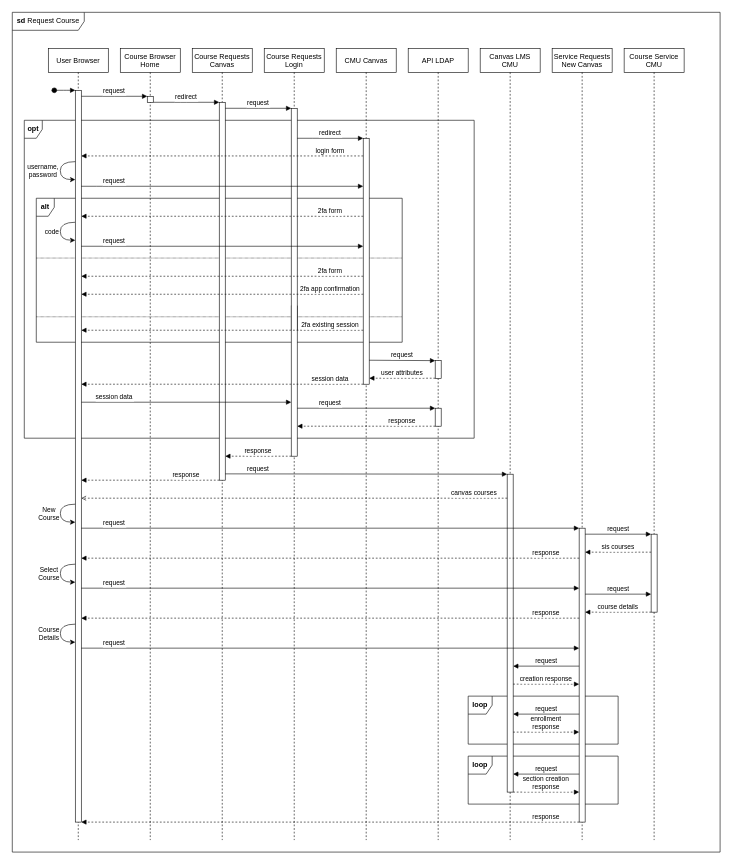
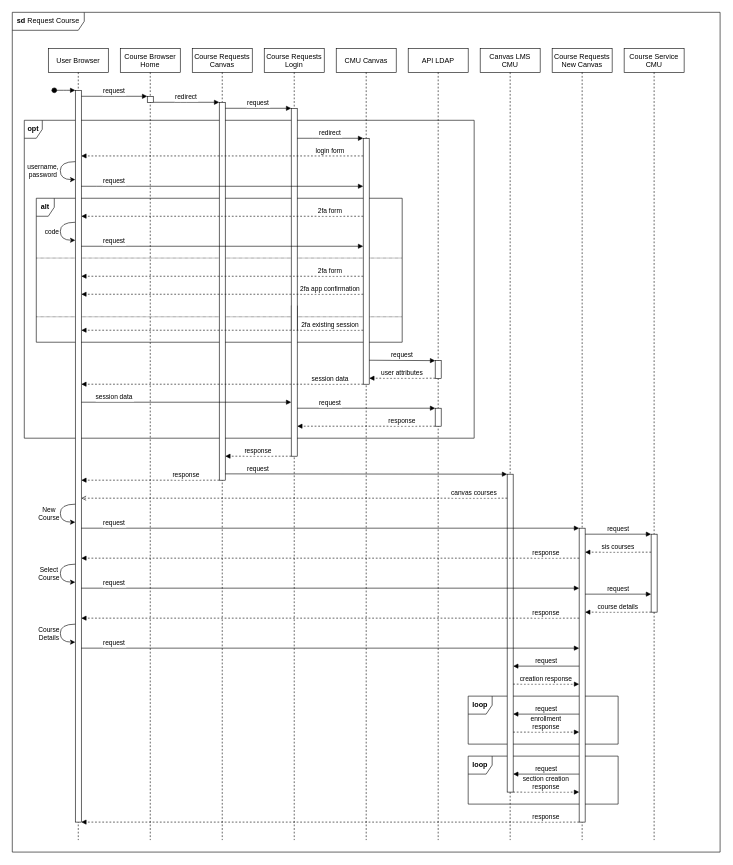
  <mxCell id="0" />
  <mxCell id="1" parent="0" />
  <mxCell id="2" value="&lt;b&gt;sd&lt;/b&gt; Request Course" style="shape=umlFrame;whiteSpace=wrap;html=1;width=120;height=30;movable=1;resizable=1;allowArrows=1;collapsible=0;container=1;" vertex="1" parent="1"><mxGeometry x="20" y="20" width="1180" height="1400" as="geometry" /></mxCell>
  <mxCell id="3" value="&lt;b&gt;loop&lt;/b&gt;" style="shape=umlFrame;whiteSpace=wrap;html=1;width=40;height=30;" vertex="1" parent="1"><mxGeometry x="780" y="1260" width="250" height="80" as="geometry" /></mxCell>
  <mxCell id="4" value="&lt;b&gt;loop&lt;/b&gt;" style="shape=umlFrame;whiteSpace=wrap;html=1;width=40;height=30;" vertex="1" parent="1"><mxGeometry x="780" y="1160" width="250" height="80" as="geometry" /></mxCell>
  <mxCell id="5" value="&lt;b&gt;opt&lt;/b&gt;" style="shape=umlFrame;whiteSpace=wrap;html=1;width=30;height=30;" vertex="1" parent="1"><mxGeometry x="40" y="200" width="750" height="530" as="geometry" /></mxCell>
  <mxCell id="6" value="" style="group" vertex="1" connectable="0" parent="1"><mxGeometry x="60" y="330" width="610" height="240" as="geometry" /></mxCell>
  <mxCell id="7" value="" style="group" vertex="1" connectable="0" parent="6"><mxGeometry width="610" height="240" as="geometry" /></mxCell>
  <mxCell id="8" value="&lt;b&gt;alt&lt;/b&gt;" style="shape=umlFrame;whiteSpace=wrap;html=1;width=30;height=30;" vertex="1" parent="7"><mxGeometry width="610" height="240.0" as="geometry" /></mxCell>
  <mxCell id="9" value="" style="line;strokeWidth=1;fillColor=none;align=left;verticalAlign=middle;spacingTop=-1;spacingLeft=3;spacingRight=3;rotatable=0;labelPosition=right;points=[];portConstraint=eastwest;dashed=1;dashPattern=1 1;" vertex="1" parent="7"><mxGeometry y="94.026" width="610" height="11.294" as="geometry" /></mxCell>
  <mxCell id="10" value="" style="line;strokeWidth=1;fillColor=none;align=left;verticalAlign=middle;spacingTop=-1;spacingLeft=3;spacingRight=3;rotatable=0;labelPosition=right;points=[];portConstraint=eastwest;dashed=1;dashPattern=1 1;" vertex="1" parent="6"><mxGeometry y="191.939" width="610" height="11.294" as="geometry" /></mxCell>
  <mxCell id="11" value="Course Requests&#10;Canvas" style="shape=umlLifeline;perimeter=lifelinePerimeter;container=1;collapsible=0;recursiveResize=0;rounded=0;shadow=0;strokeWidth=1;" vertex="1" parent="1"><mxGeometry x="320" y="80" width="100" height="1320" as="geometry" /></mxCell>
  <mxCell id="12" value="" style="points=[];perimeter=orthogonalPerimeter;rounded=0;shadow=0;strokeWidth=1;" vertex="1" parent="11"><mxGeometry x="45" y="90" width="10" height="630" as="geometry" /></mxCell>
  <mxCell id="13" value="" style="points=[];perimeter=orthogonalPerimeter;rounded=0;shadow=0;strokeWidth=1;" vertex="1" parent="11"><mxGeometry x="165" y="429.46" width="10" height="40" as="geometry" /></mxCell>
  <mxCell id="14" value="Canvas LMS&#10;CMU" style="shape=umlLifeline;perimeter=lifelinePerimeter;container=1;collapsible=0;recursiveResize=0;rounded=0;shadow=0;strokeWidth=1;" vertex="1" parent="1"><mxGeometry x="800" y="80" width="100" height="1320" as="geometry" /></mxCell>
  <mxCell id="15" value="" style="points=[];perimeter=orthogonalPerimeter;rounded=0;shadow=0;strokeWidth=1;" vertex="1" parent="14"><mxGeometry x="45" y="710" width="10" height="530" as="geometry" /></mxCell>
  <mxCell id="16" value="request" style="verticalAlign=bottom;endArrow=block;shadow=0;strokeWidth=1;" parent="1" source="29" target="19" edge="1"><mxGeometry relative="1" as="geometry"><mxPoint x="240" y="160" as="sourcePoint" /><Array as="points"><mxPoint x="180" y="160" /></Array></mxGeometry></mxCell>
  <mxCell id="17" value="session data" style="verticalAlign=bottom;endArrow=block;shadow=0;strokeWidth=1;" edge="1" parent="1"><mxGeometry x="-0.686" relative="1" as="geometry"><mxPoint x="135" y="670" as="sourcePoint" /><mxPoint x="485" y="670" as="targetPoint" /><mxPoint as="offset" /></mxGeometry></mxCell>
  <mxCell id="18" value="Course Browser&#10;Home" style="shape=umlLifeline;perimeter=lifelinePerimeter;container=1;collapsible=0;recursiveResize=0;rounded=0;shadow=0;strokeWidth=1;" vertex="1" parent="1"><mxGeometry x="200" y="80" width="100" height="1320" as="geometry" /></mxCell>
  <mxCell id="19" value="" style="points=[];perimeter=orthogonalPerimeter;rounded=0;shadow=0;strokeWidth=1;" vertex="1" parent="18"><mxGeometry x="45" y="80" width="10" height="10" as="geometry" /></mxCell>
  <mxCell id="20" value="Course Requests&#10;Login" style="shape=umlLifeline;perimeter=lifelinePerimeter;container=1;collapsible=0;recursiveResize=0;rounded=0;shadow=0;strokeWidth=1;" vertex="1" parent="1"><mxGeometry x="440" y="80" width="100" height="1320" as="geometry" /></mxCell>
  <mxCell id="21" value="" style="points=[];perimeter=orthogonalPerimeter;rounded=0;shadow=0;strokeWidth=1;" vertex="1" parent="20"><mxGeometry x="45" y="100" width="10" height="580" as="geometry" /></mxCell>
  <mxCell id="22" value="CMU Canvas" style="shape=umlLifeline;perimeter=lifelinePerimeter;container=1;collapsible=0;recursiveResize=0;rounded=0;shadow=0;strokeWidth=1;" parent="1" vertex="1"><mxGeometry x="560" y="80" width="100" height="1320" as="geometry" /></mxCell>
  <mxCell id="23" value="" style="points=[];perimeter=orthogonalPerimeter;rounded=0;shadow=0;strokeWidth=1;" parent="22" vertex="1"><mxGeometry x="45" y="150" width="10" height="410" as="geometry" /></mxCell>
  <mxCell id="24" value="login form" style="verticalAlign=bottom;endArrow=block;shadow=0;strokeWidth=1;dashed=1;" edge="1" parent="22"><mxGeometry x="-0.766" relative="1" as="geometry"><mxPoint x="45" y="179.46" as="sourcePoint" /><mxPoint x="-425" y="179.46" as="targetPoint" /><mxPoint as="offset" /></mxGeometry></mxCell>
  <mxCell id="25" value="User Browser" style="shape=umlLifeline;perimeter=lifelinePerimeter;container=1;collapsible=0;recursiveResize=0;rounded=0;shadow=0;strokeWidth=1;" parent="1" vertex="1"><mxGeometry x="80" y="80" width="100" height="1320" as="geometry" /></mxCell>
  <mxCell id="26" value="" style="verticalAlign=bottom;startArrow=oval;endArrow=block;startSize=8;shadow=0;strokeWidth=1;" parent="25" target="29" edge="1"><mxGeometry relative="1" as="geometry"><mxPoint x="10" y="70" as="sourcePoint" /><Array as="points"><mxPoint x="25" y="70" /></Array></mxGeometry></mxCell>
  <mxCell id="27" value="" style="curved=1;endArrow=classic;html=1;rounded=0;" edge="1" parent="25"><mxGeometry width="50" height="50" relative="1" as="geometry"><mxPoint x="45" y="290" as="sourcePoint" /><mxPoint x="45" y="320" as="targetPoint" /><Array as="points"><mxPoint x="20" y="290" /><mxPoint x="20" y="320.0" /></Array></mxGeometry></mxCell>
  <mxCell id="28" value="code" style="edgeLabel;html=1;align=center;verticalAlign=middle;resizable=0;points=[];" vertex="1" connectable="0" parent="27"><mxGeometry x="-0.494" y="2" relative="1" as="geometry"><mxPoint x="-20" y="13" as="offset" /></mxGeometry></mxCell>
  <mxCell id="29" value="" style="points=[];perimeter=orthogonalPerimeter;rounded=0;shadow=0;strokeWidth=1;" parent="25" vertex="1"><mxGeometry x="45" y="70" width="10" height="1220" as="geometry" /></mxCell>
  <mxCell id="30" value="" style="curved=1;endArrow=classic;html=1;rounded=0;" edge="1" parent="25"><mxGeometry width="50" height="50" relative="1" as="geometry"><mxPoint x="45" y="188.92" as="sourcePoint" /><mxPoint x="45" y="218.92" as="targetPoint" /><Array as="points"><mxPoint x="20" y="188.92" /><mxPoint x="20" y="218.92" /></Array></mxGeometry></mxCell>
  <mxCell id="31" value="&lt;div&gt;username,&lt;/div&gt;&lt;div&gt;password&lt;/div&gt;" style="edgeLabel;html=1;align=center;verticalAlign=middle;resizable=0;points=[];" vertex="1" connectable="0" parent="30"><mxGeometry x="-0.494" y="2" relative="1" as="geometry"><mxPoint x="-35" y="13" as="offset" /></mxGeometry></mxCell>
  <mxCell id="32" value="" style="curved=1;endArrow=classic;html=1;rounded=0;" edge="1" parent="25"><mxGeometry width="50" height="50" relative="1" as="geometry"><mxPoint x="45" y="760" as="sourcePoint" /><mxPoint x="45" y="790" as="targetPoint" /><Array as="points"><mxPoint x="20" y="760" /><mxPoint x="20" y="790" /></Array></mxGeometry></mxCell>
  <mxCell id="33" value="&lt;div&gt;New&lt;/div&gt;&lt;div&gt;Course&lt;/div&gt;" style="edgeLabel;html=1;align=center;verticalAlign=middle;resizable=0;points=[];" vertex="1" connectable="0" parent="32"><mxGeometry x="-0.494" y="2" relative="1" as="geometry"><mxPoint x="-25" y="13" as="offset" /></mxGeometry></mxCell>
  <mxCell id="34" value="" style="curved=1;endArrow=classic;html=1;rounded=0;" edge="1" parent="25"><mxGeometry width="50" height="50" relative="1" as="geometry"><mxPoint x="45" y="860" as="sourcePoint" /><mxPoint x="45" y="890" as="targetPoint" /><Array as="points"><mxPoint x="20" y="860" /><mxPoint x="20" y="890" /></Array></mxGeometry></mxCell>
  <mxCell id="35" value="&lt;div&gt;Select&lt;/div&gt;&lt;div&gt;Course&lt;/div&gt;" style="edgeLabel;html=1;align=center;verticalAlign=middle;resizable=0;points=[];" vertex="1" connectable="0" parent="34"><mxGeometry x="-0.494" y="2" relative="1" as="geometry"><mxPoint x="-25" y="13" as="offset" /></mxGeometry></mxCell>
  <mxCell id="36" value="" style="curved=1;endArrow=classic;html=1;rounded=0;" edge="1" parent="25"><mxGeometry width="50" height="50" relative="1" as="geometry"><mxPoint x="45" y="960" as="sourcePoint" /><mxPoint x="45" y="990" as="targetPoint" /><Array as="points"><mxPoint x="20" y="960" /><mxPoint x="20" y="990" /></Array></mxGeometry></mxCell>
  <mxCell id="37" value="&lt;div&gt;Course&lt;/div&gt;&lt;div&gt;Details&lt;br&gt;&lt;/div&gt;" style="edgeLabel;html=1;align=center;verticalAlign=middle;resizable=0;points=[];" vertex="1" connectable="0" parent="36"><mxGeometry x="-0.494" y="2" relative="1" as="geometry"><mxPoint x="-25" y="13" as="offset" /></mxGeometry></mxCell>
  <mxCell id="38" value="request" style="verticalAlign=bottom;endArrow=block;shadow=0;strokeWidth=1;" edge="1" parent="1"><mxGeometry x="-0.766" relative="1" as="geometry"><mxPoint x="135" y="310" as="sourcePoint" /><mxPoint x="605" y="310" as="targetPoint" /><Array as="points"><mxPoint x="170" y="310" /></Array><mxPoint as="offset" /></mxGeometry></mxCell>
  <mxCell id="39" value="request" style="verticalAlign=bottom;endArrow=block;shadow=0;strokeWidth=1;" edge="1" parent="1"><mxGeometry relative="1" as="geometry"><mxPoint x="375" y="180" as="sourcePoint" /><mxPoint x="485" y="180" as="targetPoint" /><Array as="points"><mxPoint x="420" y="180" /></Array></mxGeometry></mxCell>
  <mxCell id="40" value="redirect" style="verticalAlign=bottom;endArrow=block;shadow=0;strokeWidth=1;" edge="1" parent="1" source="19" target="12"><mxGeometry relative="1" as="geometry"><mxPoint x="255" y="170" as="sourcePoint" /><mxPoint x="366" y="170" as="targetPoint" /><Array as="points"><mxPoint x="300" y="170" /></Array></mxGeometry></mxCell>
  <mxCell id="41" value="redirect" style="verticalAlign=bottom;endArrow=block;shadow=0;strokeWidth=1;" edge="1" parent="1"><mxGeometry relative="1" as="geometry"><mxPoint x="495" y="230" as="sourcePoint" /><mxPoint x="605" y="230" as="targetPoint" /><Array as="points"><mxPoint x="530" y="230" /></Array></mxGeometry></mxCell>
  <mxCell id="42" value="request" style="verticalAlign=bottom;endArrow=block;shadow=0;strokeWidth=1;" edge="1" parent="1" target="53"><mxGeometry x="-0.522" relative="1" as="geometry"><mxPoint x="495" y="680" as="sourcePoint" /><mxPoint x="720" y="680" as="targetPoint" /><mxPoint as="offset" /></mxGeometry></mxCell>
  <mxCell id="43" value="request" style="verticalAlign=bottom;endArrow=block;shadow=0;strokeWidth=1;" edge="1" parent="1"><mxGeometry x="-0.766" relative="1" as="geometry"><mxPoint x="135" y="410" as="sourcePoint" /><mxPoint x="605" y="410" as="targetPoint" /><mxPoint as="offset" /></mxGeometry></mxCell>
  <mxCell id="44" value="2fa form" style="verticalAlign=bottom;endArrow=block;shadow=0;strokeWidth=1;dashed=1;" edge="1" parent="1"><mxGeometry x="-0.766" relative="1" as="geometry"><mxPoint x="605" y="360" as="sourcePoint" /><mxPoint x="135" y="360" as="targetPoint" /><mxPoint as="offset" /></mxGeometry></mxCell>
  <mxCell id="45" value="2fa form" style="verticalAlign=bottom;endArrow=block;shadow=0;strokeWidth=1;dashed=1;" edge="1" parent="1"><mxGeometry x="-0.766" relative="1" as="geometry"><mxPoint x="605" y="460" as="sourcePoint" /><mxPoint x="135" y="460" as="targetPoint" /><mxPoint as="offset" /></mxGeometry></mxCell>
  <mxCell id="46" value="2fa app confirmation" style="verticalAlign=bottom;endArrow=block;shadow=0;strokeWidth=1;dashed=1;" edge="1" parent="1"><mxGeometry x="-0.766" relative="1" as="geometry"><mxPoint x="605" y="490" as="sourcePoint" /><mxPoint x="135" y="490" as="targetPoint" /><mxPoint as="offset" /></mxGeometry></mxCell>
  <mxCell id="47" value="API LDAP" style="shape=umlLifeline;perimeter=lifelinePerimeter;container=1;collapsible=0;recursiveResize=0;rounded=0;shadow=0;strokeWidth=1;" vertex="1" parent="1"><mxGeometry x="680" y="80" width="100" height="1320" as="geometry" /></mxCell>
  <mxCell id="48" value="request" style="verticalAlign=bottom;endArrow=block;shadow=0;strokeWidth=1;" edge="1" parent="47" target="49"><mxGeometry relative="1" as="geometry"><mxPoint x="-65" y="520.0" as="sourcePoint" /><mxPoint x="45.0" y="520" as="targetPoint" /></mxGeometry></mxCell>
  <mxCell id="49" value="" style="points=[];perimeter=orthogonalPerimeter;rounded=0;shadow=0;strokeWidth=1;" vertex="1" parent="47"><mxGeometry x="45" y="520.69" width="10" height="30" as="geometry" /></mxCell>
  <mxCell id="50" value="user attributes" style="verticalAlign=bottom;endArrow=block;shadow=0;strokeWidth=1;dashed=1;" edge="1" parent="47" source="49"><mxGeometry relative="1" as="geometry"><mxPoint x="45" y="550" as="sourcePoint" /><mxPoint x="-65" y="550" as="targetPoint" /></mxGeometry></mxCell>
  <mxCell id="51" value="2fa existing session" style="verticalAlign=bottom;endArrow=block;shadow=0;strokeWidth=1;dashed=1;" edge="1" parent="1"><mxGeometry x="-0.766" relative="1" as="geometry"><mxPoint x="605" y="550" as="sourcePoint" /><mxPoint x="135" y="550" as="targetPoint" /><mxPoint as="offset" /></mxGeometry></mxCell>
  <mxCell id="52" value="session data" style="verticalAlign=bottom;endArrow=block;shadow=0;strokeWidth=1;dashed=1;" edge="1" parent="1" source="23"><mxGeometry x="-0.766" relative="1" as="geometry"><mxPoint x="605" y="640" as="sourcePoint" /><mxPoint x="135" y="640" as="targetPoint" /><mxPoint as="offset" /></mxGeometry></mxCell>
  <mxCell id="53" value="" style="points=[];perimeter=orthogonalPerimeter;rounded=0;shadow=0;strokeWidth=1;" vertex="1" parent="1"><mxGeometry x="725" y="680" width="10" height="30" as="geometry" /></mxCell>
  <mxCell id="54" value="response" style="verticalAlign=bottom;endArrow=block;shadow=0;strokeWidth=1;entryX=0;entryY=0.000;entryDx=0;entryDy=0;entryPerimeter=0;dashed=1;" edge="1" parent="1"><mxGeometry relative="1" as="geometry"><mxPoint x="485" y="760" as="sourcePoint" /><mxPoint x="375" y="760" as="targetPoint" /></mxGeometry></mxCell>
  <mxCell id="55" value="request" style="verticalAlign=bottom;endArrow=block;shadow=0;strokeWidth=1;" edge="1" parent="1" target="15"><mxGeometry x="-0.766" relative="1" as="geometry"><mxPoint x="375" y="789.46" as="sourcePoint" /><mxPoint x="485" y="789.46" as="targetPoint" /><mxPoint as="offset" /></mxGeometry></mxCell>
  <mxCell id="56" value="canvas courses" style="verticalAlign=bottom;endArrow=open;shadow=0;strokeWidth=1;dashed=1;endFill=0;" edge="1" parent="1"><mxGeometry x="-0.845" relative="1" as="geometry"><mxPoint x="845" y="830" as="sourcePoint" /><mxPoint x="135" y="830" as="targetPoint" /><mxPoint as="offset" /></mxGeometry></mxCell>
  <mxCell id="57" value="response" style="verticalAlign=bottom;endArrow=block;shadow=0;strokeWidth=1;dashed=1;" edge="1" parent="1"><mxGeometry x="-0.522" relative="1" as="geometry"><mxPoint x="365" y="800" as="sourcePoint" /><mxPoint x="135" y="800" as="targetPoint" /><mxPoint as="offset" /></mxGeometry></mxCell>
  <mxCell id="58" value="request" style="verticalAlign=bottom;endArrow=block;shadow=0;strokeWidth=1;" edge="1" parent="1" target="60"><mxGeometry x="-0.868" relative="1" as="geometry"><mxPoint x="135" y="880" as="sourcePoint" /><mxPoint x="910" y="880" as="targetPoint" /><mxPoint as="offset" /></mxGeometry></mxCell>
- <mxCell id="59" value="Service Requests&#10;New Canvas" style="shape=umlLifeline;perimeter=lifelinePerimeter;container=1;collapsible=0;recursiveResize=0;rounded=0;shadow=0;strokeWidth=1;" vertex="1" parent="1"><mxGeometry x="920" y="80" width="100" height="1320" as="geometry" /></mxCell>
+ <mxCell id="59" value="Course Requests&#10;New Canvas" style="shape=umlLifeline;perimeter=lifelinePerimeter;container=1;collapsible=0;recursiveResize=0;rounded=0;shadow=0;strokeWidth=1;" vertex="1" parent="1"><mxGeometry x="920" y="80" width="100" height="1320" as="geometry" /></mxCell>
  <mxCell id="60" value="" style="points=[];perimeter=orthogonalPerimeter;rounded=0;shadow=0;strokeWidth=1;" vertex="1" parent="59"><mxGeometry x="45" y="800" width="10" height="490" as="geometry" /></mxCell>
  <mxCell id="61" value="response" style="verticalAlign=bottom;endArrow=block;shadow=0;strokeWidth=1;dashed=1;" edge="1" parent="1"><mxGeometry x="-0.868" relative="1" as="geometry"><mxPoint x="965" y="930" as="sourcePoint" /><mxPoint x="135" y="930" as="targetPoint" /><mxPoint as="offset" /></mxGeometry></mxCell>
  <mxCell id="62" value="Course Service&#10;CMU" style="shape=umlLifeline;perimeter=lifelinePerimeter;container=1;collapsible=0;recursiveResize=0;rounded=0;shadow=0;strokeWidth=1;" vertex="1" parent="1"><mxGeometry x="1040" y="80" width="100" height="1320" as="geometry" /></mxCell>
  <mxCell id="63" value="" style="points=[];perimeter=orthogonalPerimeter;rounded=0;shadow=0;strokeWidth=1;" vertex="1" parent="62"><mxGeometry x="45" y="810" width="10" height="130" as="geometry" /></mxCell>
  <mxCell id="64" value="response" style="verticalAlign=bottom;endArrow=block;shadow=0;strokeWidth=1;dashed=1;" edge="1" parent="1"><mxGeometry x="-0.522" relative="1" as="geometry"><mxPoint x="725" y="710" as="sourcePoint" /><mxPoint x="495" y="710" as="targetPoint" /><mxPoint as="offset" /></mxGeometry></mxCell>
  <mxCell id="65" value="request" style="html=1;verticalAlign=bottom;endArrow=block;rounded=0;" edge="1" parent="1" target="63"><mxGeometry width="80" relative="1" as="geometry"><mxPoint x="975" y="890" as="sourcePoint" /><mxPoint x="1085" y="890" as="targetPoint" /></mxGeometry></mxCell>
  <mxCell id="66" value="sis courses" style="verticalAlign=bottom;endArrow=block;shadow=0;strokeWidth=1;entryX=0;entryY=0.000;entryDx=0;entryDy=0;entryPerimeter=0;dashed=1;" edge="1" parent="1"><mxGeometry relative="1" as="geometry"><mxPoint x="1085" y="920" as="sourcePoint" /><mxPoint x="975" y="920" as="targetPoint" /></mxGeometry></mxCell>
  <mxCell id="67" value="request" style="verticalAlign=bottom;endArrow=block;shadow=0;strokeWidth=1;" edge="1" parent="1" target="60"><mxGeometry x="-0.868" relative="1" as="geometry"><mxPoint x="135" y="980" as="sourcePoint" /><mxPoint x="965" y="980" as="targetPoint" /><mxPoint as="offset" /></mxGeometry></mxCell>
  <mxCell id="68" value="request" style="html=1;verticalAlign=bottom;endArrow=block;rounded=0;" edge="1" parent="1"><mxGeometry width="80" relative="1" as="geometry"><mxPoint x="975" y="990" as="sourcePoint" /><mxPoint x="1085" y="990" as="targetPoint" /></mxGeometry></mxCell>
  <mxCell id="69" value="course details" style="verticalAlign=bottom;endArrow=block;shadow=0;strokeWidth=1;entryX=0;entryY=0.000;entryDx=0;entryDy=0;entryPerimeter=0;dashed=1;" edge="1" parent="1"><mxGeometry relative="1" as="geometry"><mxPoint x="1085" y="1020" as="sourcePoint" /><mxPoint x="975" y="1020" as="targetPoint" /></mxGeometry></mxCell>
  <mxCell id="70" value="response" style="verticalAlign=bottom;endArrow=block;shadow=0;strokeWidth=1;dashed=1;" edge="1" parent="1" source="60"><mxGeometry x="-0.868" relative="1" as="geometry"><mxPoint x="965" y="1030" as="sourcePoint" /><mxPoint x="135" y="1030" as="targetPoint" /><mxPoint as="offset" /></mxGeometry></mxCell>
  <mxCell id="71" value="request" style="verticalAlign=bottom;endArrow=block;shadow=0;strokeWidth=1;" edge="1" parent="1"><mxGeometry x="-0.868" relative="1" as="geometry"><mxPoint x="135" y="1080" as="sourcePoint" /><mxPoint x="965" y="1080" as="targetPoint" /><mxPoint as="offset" /></mxGeometry></mxCell>
  <mxCell id="72" value="request" style="html=1;verticalAlign=bottom;endArrow=block;rounded=0;" edge="1" parent="1" target="15"><mxGeometry width="80" relative="1" as="geometry"><mxPoint x="965" y="1110" as="sourcePoint" /><mxPoint x="855" y="1110" as="targetPoint" /></mxGeometry></mxCell>
  <mxCell id="73" value="creation response" style="verticalAlign=bottom;endArrow=block;shadow=0;strokeWidth=1;entryX=0;entryY=0.000;entryDx=0;entryDy=0;entryPerimeter=0;dashed=1;" edge="1" parent="1"><mxGeometry relative="1" as="geometry"><mxPoint x="855" y="1140" as="sourcePoint" /><mxPoint x="965" y="1140" as="targetPoint" /></mxGeometry></mxCell>
  <mxCell id="74" value="request" style="html=1;verticalAlign=bottom;endArrow=block;rounded=0;" edge="1" parent="1"><mxGeometry width="80" relative="1" as="geometry"><mxPoint x="965" y="1190" as="sourcePoint" /><mxPoint x="855" y="1190" as="targetPoint" /></mxGeometry></mxCell>
  <mxCell id="75" value="enrollment&#10;response" style="verticalAlign=bottom;endArrow=block;shadow=0;strokeWidth=1;entryX=0;entryY=0.000;entryDx=0;entryDy=0;entryPerimeter=0;dashed=1;" edge="1" parent="1"><mxGeometry relative="1" as="geometry"><mxPoint x="855" y="1220" as="sourcePoint" /><mxPoint x="965" y="1220" as="targetPoint" /></mxGeometry></mxCell>
  <mxCell id="76" value="request" style="html=1;verticalAlign=bottom;endArrow=block;rounded=0;" edge="1" parent="1"><mxGeometry width="80" relative="1" as="geometry"><mxPoint x="965" y="1290" as="sourcePoint" /><mxPoint x="855" y="1290" as="targetPoint" /></mxGeometry></mxCell>
  <mxCell id="77" value="section creation&#10;response" style="verticalAlign=bottom;endArrow=block;shadow=0;strokeWidth=1;entryX=0;entryY=0.000;entryDx=0;entryDy=0;entryPerimeter=0;dashed=1;" edge="1" parent="1"><mxGeometry relative="1" as="geometry"><mxPoint x="855" y="1320" as="sourcePoint" /><mxPoint x="965" y="1320" as="targetPoint" /></mxGeometry></mxCell>
  <mxCell id="78" value="response" style="verticalAlign=bottom;endArrow=block;shadow=0;strokeWidth=1;dashed=1;" edge="1" parent="1"><mxGeometry x="-0.868" relative="1" as="geometry"><mxPoint x="965" y="1370" as="sourcePoint" /><mxPoint x="135" y="1370" as="targetPoint" /><mxPoint as="offset" /></mxGeometry></mxCell>
